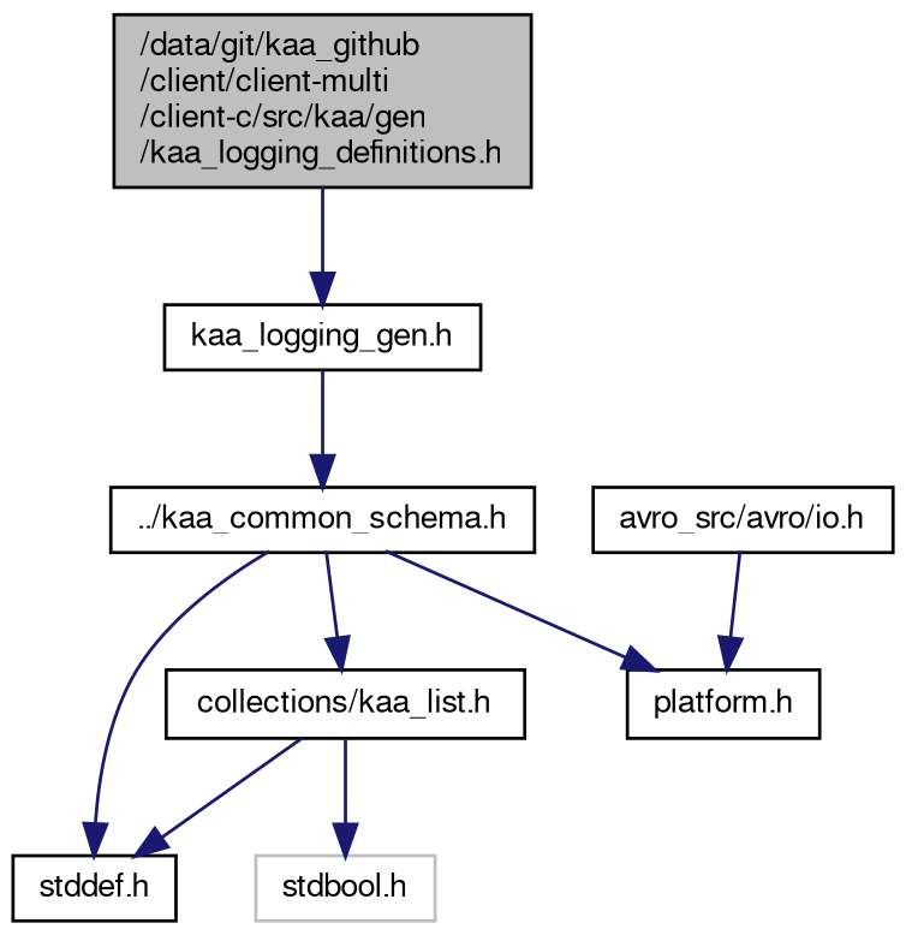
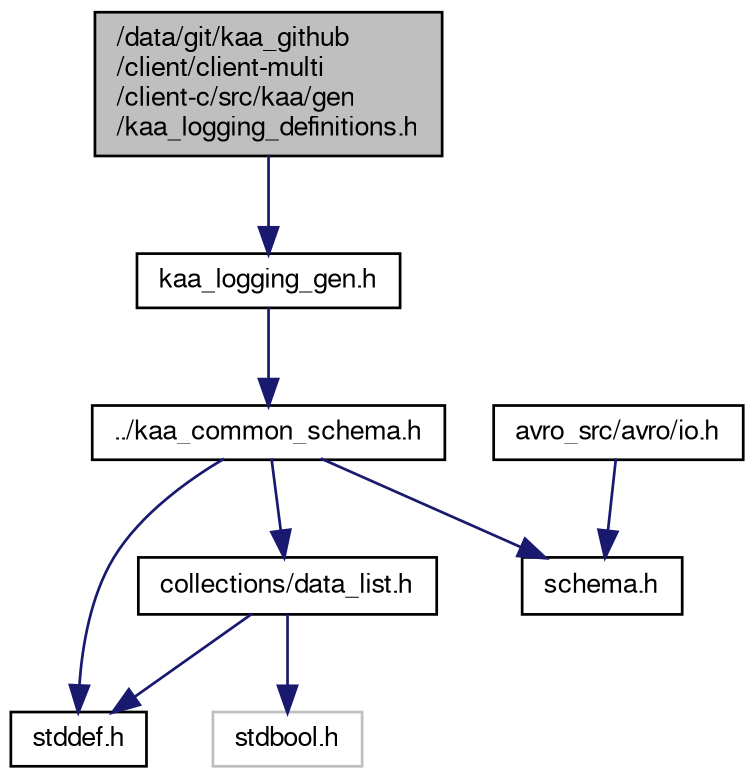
  digraph {
    node [color=black fontname=FreeSans fontsize=10 shape=record]
    edge [color=midnightblue fontname=FreeSans fontsize=10 labelfontname=FreeSans labelfontsize=10 style=solid]
    n1 [fillcolor=grey75 fontcolor=black height=0.2 label="/data/git/kaa_github\l/client/client-multi\l/client-c/src/kaa/gen\l/kaa_logging_definitions.h" style=filled width=0.4]
    n2 [height=0.2 label="kaa_logging_gen.h" width=0.4]
    n3 [height=0.2 label="../kaa_common_schema.h" width=0.4]
-   n4 [height=0.2 label="collections/kaa_list.h" width=0.4]
+   n4 [height=0.2 label="collections/data_list.h" width=0.4]
    n5 [height=0.2 label="stddef.h" width=0.4]
-   n6 [height=0.2 label="platform.h" width=0.4]
+   n6 [height=0.2 label="schema.h" width=0.4]
    n7 [color=grey75 height=0.2 label="stdbool.h" width=0.4]
    n8 [height=0.2 label="avro_src/avro/io.h" width=0.4]
    n1 -> n2
    n2 -> n3
    n3 -> n4
    n3 -> n5
    n3 -> n6
    n4 -> n5
    n4 -> n7
    n8 -> n6
  }
